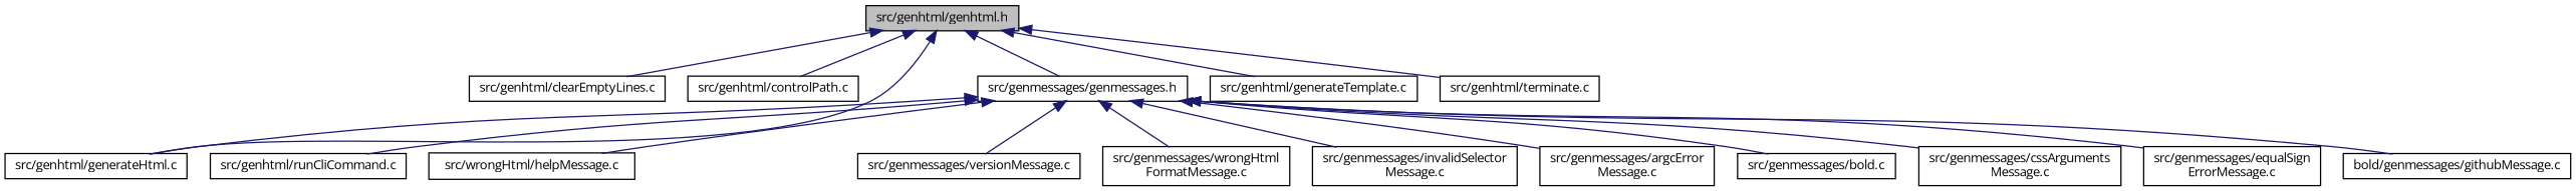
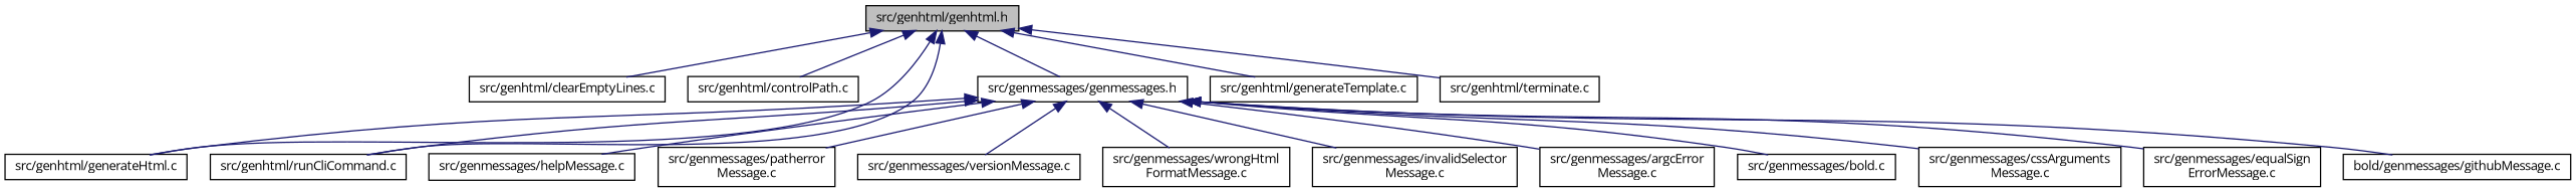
  digraph {
    fontname="Open Sans"
    node [color=black fillcolor=white fontname="Open Sans" fontsize=10 shape=record style=filled]
    edge [color=midnightblue dir=back fontname="Open Sans" fontsize=10 labelfontname=Helvetica labelfontsize=10 style=solid]
    n1 [fillcolor=grey75 fontcolor=black height=0.2 label="src/genhtml/genhtml.h" width=0.4]
    n2 [height=0.2 label="src/genhtml/clearEmptyLines.c" width=0.4]
    n3 [height=0.2 label="src/genhtml/controlPath.c" width=0.4]
    n4 [height=0.2 label="src/genhtml/generateHtml.c" width=0.4]
    n5 [height=0.2 label="src/genhtml/generateTemplate.c" width=0.4]
    n6 [height=0.2 label="src/genhtml/runCliCommand.c" width=0.4]
    n7 [height=0.2 label="src/genhtml/terminate.c" width=0.4]
    n8 [height=0.2 label="src/genmessages/genmessages.h" width=0.4]
    n9 [height=0.2 label="src/genmessages/invalidSelector\lMessage.c" width=0.4]
    n10 [height=0.2 label="src/genmessages/argcError\lMessage.c" width=0.4]
    n11 [height=0.2 label="src/genmessages/bold.c" width=0.4]
    n12 [height=0.2 label="src/genmessages/cssArguments\lMessage.c" width=0.4]
    n13 [height=0.2 label="src/genmessages/equalSign\lErrorMessage.c" width=0.4]
    n14 [height=0.2 label="bold/genmessages/githubMessage.c" width=0.4]
-   n15 [height=0.2 label="src/wrongHtml/helpMessage.c" width=0.4]
+   n15 [height=0.2 label="src/genmessages/helpMessage.c" width=0.4]
+   n16 [height=0.2 label="src/genmessages/patherror\lMessage.c" width=0.4]
    n17 [height=0.2 label="src/genmessages/versionMessage.c" width=0.4]
    n18 [height=0.2 label="src/genmessages/wrongHtml\lFormatMessage.c" width=0.4]
    n1 -> n2
    n1 -> n3
    n1 -> n4
    n1 -> n5
+   n1 -> n6
    n1 -> n7
    n1 -> n8
    n8 -> n4
    n8 -> n6
    n8 -> n9
    n8 -> n10
    n8 -> n11
    n8 -> n12
    n8 -> n13
    n8 -> n14
    n8 -> n15
+   n8 -> n16
    n8 -> n17
    n8 -> n18
  }
